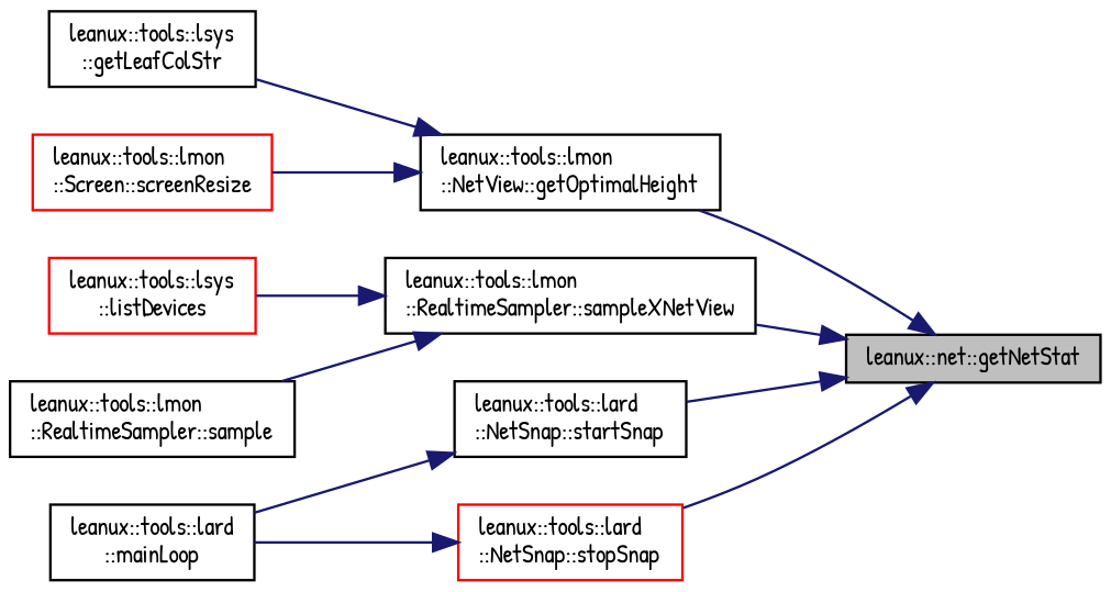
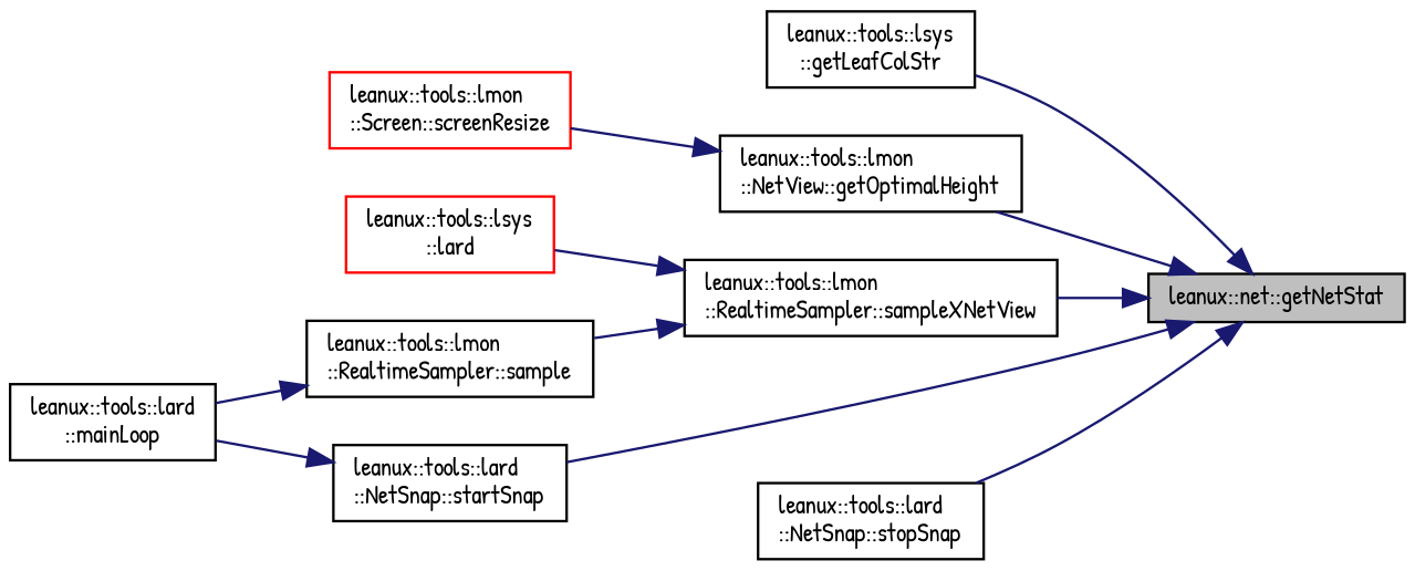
  digraph {
    fontname="Patrick Hand"
    rankdir=RL
    node [color=black fontname="Patrick Hand" fontsize=10 shape=record]
    edge [color=midnightblue dir=back fontname="Patrick Hand" fontsize=10 labelfontname=Helvetica labelfontsize=10 style=solid]
    n1 [fillcolor=grey75 fontcolor=black height=0.2 label="leanux::net::getNetStat" style=filled width=0.4]
    n2 [height=0.2 label="leanux::tools::lsys\l::getLeafColStr" width=0.4]
    n3 [height=0.2 label="leanux::tools::lmon\l::NetView::getOptimalHeight" width=0.4]
    n4 [height=0.2 label="leanux::tools::lmon\l::RealtimeSampler::sampleXNetView" width=0.4]
    n5 [height=0.2 label="leanux::tools::lard\l::NetSnap::startSnap" width=0.4]
-   n6 [color=red height=0.2 label="leanux::tools::lard\l::NetSnap::stopSnap" width=0.4]
+   n6 [height=0.2 label="leanux::tools::lard\l::NetSnap::stopSnap" width=0.4]
    n7 [color=red height=0.2 label="leanux::tools::lmon\l::Screen::screenResize" width=0.4]
-   n8 [color=red height=0.2 label="leanux::tools::lsys\l::listDevices" width=0.4]
+   n8 [color=red height=0.2 label="leanux::tools::lsys\l::lard" width=0.4]
    n9 [height=0.2 label="leanux::tools::lmon\l::RealtimeSampler::sample" width=0.4]
    n10 [height=0.2 label="leanux::tools::lard\l::mainLoop" width=0.4]
-   n3 -> n2
+   n1 -> n2
    n1 -> n3
    n1 -> n4
    n1 -> n5
    n1 -> n6
    n3 -> n7
    n4 -> n8
    n4 -> n9
    n5 -> n10
-   n6 -> n10
+   n9 -> n10
  }
